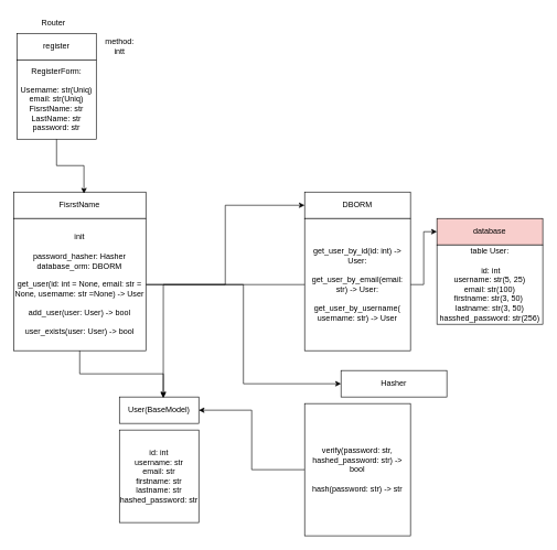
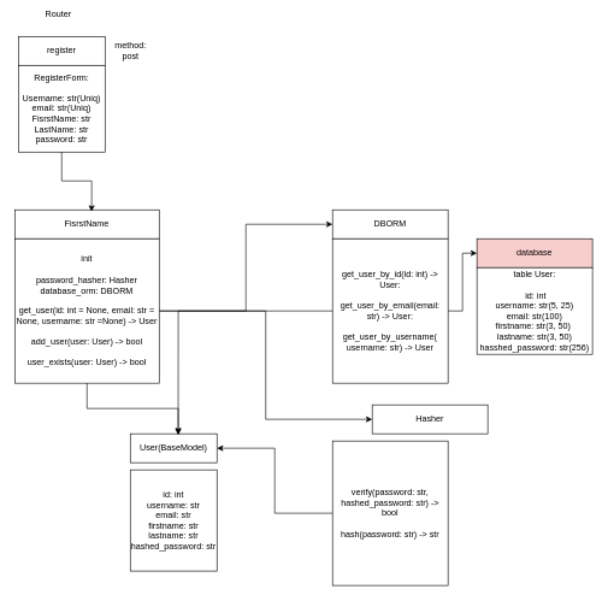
  <mxCell id="0" />
  <mxCell id="1" parent="0" />
  <mxCell id="2" value="register" style="rounded=0;whiteSpace=wrap;html=1;" vertex="1" parent="1"><mxGeometry x="25" y="50" width="120" height="40" as="geometry" /></mxCell>
- <mxCell id="3" value="method:&lt;div&gt;int&lt;span style=&quot;background-color: transparent; color: light-dark(rgb(0, 0, 0), rgb(255, 255, 255));&quot;&gt;t&lt;/span&gt;&lt;/div&gt;" style="text;html=1;align=center;verticalAlign=middle;resizable=0;points=[];autosize=1;strokeColor=none;fillColor=none;" vertex="1" parent="1"><mxGeometry x="145" y="50" width="70" height="40" as="geometry" /></mxCell>
- <mxCell id="4" value="Router" style="text;html=1;align=center;verticalAlign=middle;resizable=0;points=[];autosize=1;strokeColor=none;fillColor=none;" vertex="1" parent="1"><mxGeometry x="50" y="20" width="60" height="30" as="geometry" /></mxCell>
+ <mxCell id="3" value="method:&lt;div&gt;pos&lt;span style=&quot;background-color: transparent; color: light-dark(rgb(0, 0, 0), rgb(255, 255, 255));&quot;&gt;t&lt;/span&gt;&lt;/div&gt;" style="text;html=1;align=center;verticalAlign=middle;resizable=0;points=[];autosize=1;strokeColor=none;fillColor=none;" vertex="1" parent="1"><mxGeometry x="145" y="50" width="70" height="40" as="geometry" /></mxCell>
+ <mxCell id="4" value="Router" style="text;html=1;align=center;verticalAlign=middle;resizable=0;points=[];autosize=1;strokeColor=none;fillColor=none;" vertex="1" parent="1"><mxGeometry x="50" y="5" width="60" height="30" as="geometry" /></mxCell>
  <mxCell id="5" value="database" style="whiteSpace=wrap;html=1;fillColor=#f8cecc;" vertex="1" parent="1"><mxGeometry x="660" y="330" width="160" height="40" as="geometry" /></mxCell>
  <mxCell id="6" value="Hasher" style="whiteSpace=wrap;html=1;" vertex="1" parent="1"><mxGeometry x="515" y="560" width="160" height="40" as="geometry" /></mxCell>
  <mxCell id="7" value="FisrstName" style="whiteSpace=wrap;html=1;" vertex="1" parent="1"><mxGeometry x="20" y="290" width="200" height="40" as="geometry" /></mxCell>
  <mxCell id="8" style="edgeStyle=orthogonalEdgeStyle;rounded=0;orthogonalLoop=1;jettySize=auto;html=1;entryX=0;entryY=0.5;entryDx=0;entryDy=0;" edge="1" parent="1" source="10" target="6"><mxGeometry relative="1" as="geometry" /></mxCell>
  <mxCell id="9" style="edgeStyle=orthogonalEdgeStyle;rounded=0;orthogonalLoop=1;jettySize=auto;html=1;" edge="1" parent="1" source="10" target="13"><mxGeometry relative="1" as="geometry" /></mxCell>
  <mxCell id="10" value="&lt;div&gt;init&lt;/div&gt;&lt;div&gt;&lt;br&gt;&lt;/div&gt;password_hasher: Hasher&lt;div&gt;database_orm: DBORM&lt;/div&gt;&lt;div&gt;&lt;br&gt;&lt;/div&gt;&lt;div&gt;get_user(id: int = None, email: str = None, username: str =None) -&amp;gt; User&lt;/div&gt;&lt;div&gt;&lt;br&gt;&lt;/div&gt;&lt;div&gt;add_user(user: User) -&amp;gt; bool&lt;/div&gt;&lt;div&gt;&lt;br&gt;&lt;/div&gt;&lt;div&gt;user_exists(user: User) -&amp;gt; bool&lt;/div&gt;" style="whiteSpace=wrap;html=1;" vertex="1" parent="1"><mxGeometry x="20" y="330" width="200" height="200" as="geometry" /></mxCell>
  <mxCell id="11" value="RegisterForm:&lt;div&gt;&lt;br&gt;&lt;div&gt;Username: str(Uniq)&lt;/div&gt;&lt;div&gt;email: str(Uniq)&lt;/div&gt;&lt;div&gt;FisrstName: str&lt;/div&gt;&lt;div&gt;LastName: str&lt;/div&gt;&lt;div&gt;password: str&lt;/div&gt;&lt;/div&gt;" style="rounded=0;whiteSpace=wrap;html=1;" vertex="1" parent="1"><mxGeometry x="25" y="90" width="120" height="120" as="geometry" /></mxCell>
  <mxCell id="12" value="table User:&lt;div&gt;&lt;br&gt;&lt;div&gt;&amp;nbsp;id: int&lt;br&gt;&lt;div&gt;username: str(5, 25)&lt;/div&gt;&lt;div&gt;email: str(100)&lt;/div&gt;&lt;div&gt;firstname: str(3, 50)&lt;span style=&quot;background-color: transparent; color: light-dark(rgb(0, 0, 0), rgb(255, 255, 255));&quot;&gt;&amp;nbsp;&lt;/span&gt;&lt;/div&gt;&lt;div&gt;&lt;span style=&quot;background-color: transparent; color: light-dark(rgb(0, 0, 0), rgb(255, 255, 255));&quot;&gt;lastname: str(3, 50)&lt;/span&gt;&lt;/div&gt;&lt;div&gt;hasshed_password: str(256)&lt;/div&gt;&lt;/div&gt;&lt;/div&gt;" style="rounded=0;whiteSpace=wrap;html=1;" vertex="1" parent="1"><mxGeometry x="660" y="370" width="160" height="120" as="geometry" /></mxCell>
  <mxCell id="13" value="DBORM" style="whiteSpace=wrap;html=1;" vertex="1" parent="1"><mxGeometry x="460" y="290" width="160" height="40" as="geometry" /></mxCell>
  <mxCell id="14" value="User(BaseModel)" style="rounded=0;whiteSpace=wrap;html=1;" vertex="1" parent="1"><mxGeometry x="180" y="600" width="120" height="40" as="geometry" /></mxCell>
  <mxCell id="15" value="id: int&lt;div&gt;username: str&lt;/div&gt;&lt;div&gt;email: str&lt;/div&gt;&lt;div&gt;firstname: str&lt;/div&gt;&lt;div&gt;lastname: str&lt;/div&gt;&lt;div&gt;hashed_password: str&lt;/div&gt;" style="rounded=0;whiteSpace=wrap;html=1;" vertex="1" parent="1"><mxGeometry x="180" y="650" width="120" height="140" as="geometry" /></mxCell>
  <mxCell id="16" style="edgeStyle=orthogonalEdgeStyle;rounded=0;orthogonalLoop=1;jettySize=auto;html=1;entryX=1;entryY=0.5;entryDx=0;entryDy=0;" edge="1" parent="1" source="17" target="14"><mxGeometry relative="1" as="geometry" /></mxCell>
  <mxCell id="17" value="verify(password: str, hashed_password: str) -&amp;gt; bool&lt;div&gt;&lt;br&gt;&lt;/div&gt;&lt;div&gt;hash(password: str) -&amp;gt; str&lt;/div&gt;" style="rounded=0;whiteSpace=wrap;html=1;" vertex="1" parent="1"><mxGeometry x="460" y="610" width="160" height="200" as="geometry" /></mxCell>
  <mxCell id="18" style="edgeStyle=orthogonalEdgeStyle;rounded=0;orthogonalLoop=1;jettySize=auto;html=1;entryX=0;entryY=0.5;entryDx=0;entryDy=0;" edge="1" parent="1" source="19" target="5"><mxGeometry relative="1" as="geometry" /></mxCell>
  <mxCell id="19" value="get_user_by_id(id: int) -&amp;gt; User:&lt;div&gt;&lt;br&gt;&lt;/div&gt;&lt;div&gt;get_user_by_email(email: str) -&amp;gt; User:&lt;/div&gt;&lt;div&gt;&lt;br&gt;&lt;/div&gt;&lt;div&gt;get_user_by_username(&lt;/div&gt;&lt;div&gt;username: str) -&amp;gt; User&lt;/div&gt;" style="rounded=0;whiteSpace=wrap;html=1;" vertex="1" parent="1"><mxGeometry x="460" y="330" width="160" height="200" as="geometry" /></mxCell>
  <mxCell id="20" style="edgeStyle=orthogonalEdgeStyle;rounded=0;orthogonalLoop=1;jettySize=auto;html=1;entryX=0.532;entryY=0.058;entryDx=0;entryDy=0;entryPerimeter=0;" edge="1" parent="1" source="11" target="7"><mxGeometry relative="1" as="geometry" /></mxCell>
  <mxCell id="21" style="edgeStyle=orthogonalEdgeStyle;rounded=0;orthogonalLoop=1;jettySize=auto;html=1;entryX=0.553;entryY=0.008;entryDx=0;entryDy=0;entryPerimeter=0;" edge="1" parent="1" source="19" target="14"><mxGeometry relative="1" as="geometry" /></mxCell>
  <mxCell id="22" style="edgeStyle=orthogonalEdgeStyle;rounded=0;orthogonalLoop=1;jettySize=auto;html=1;entryX=0.553;entryY=0.042;entryDx=0;entryDy=0;entryPerimeter=0;" edge="1" parent="1" source="10" target="14"><mxGeometry relative="1" as="geometry" /></mxCell>
